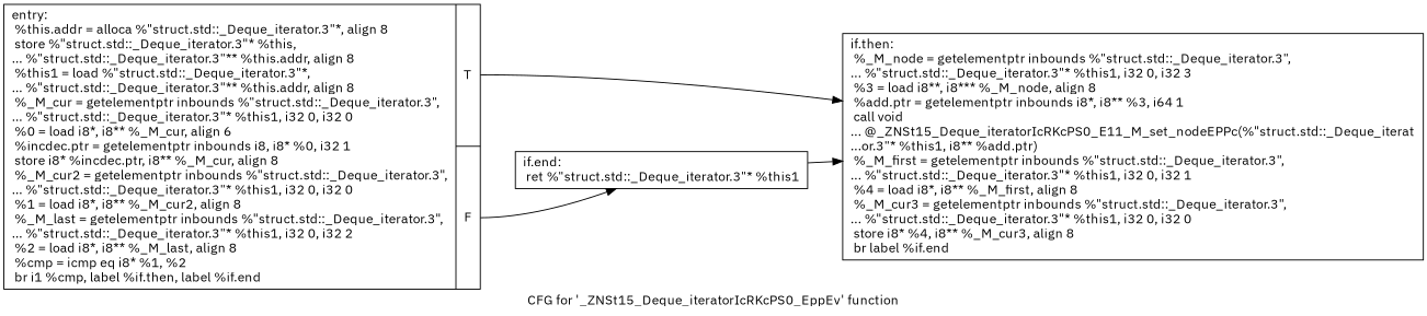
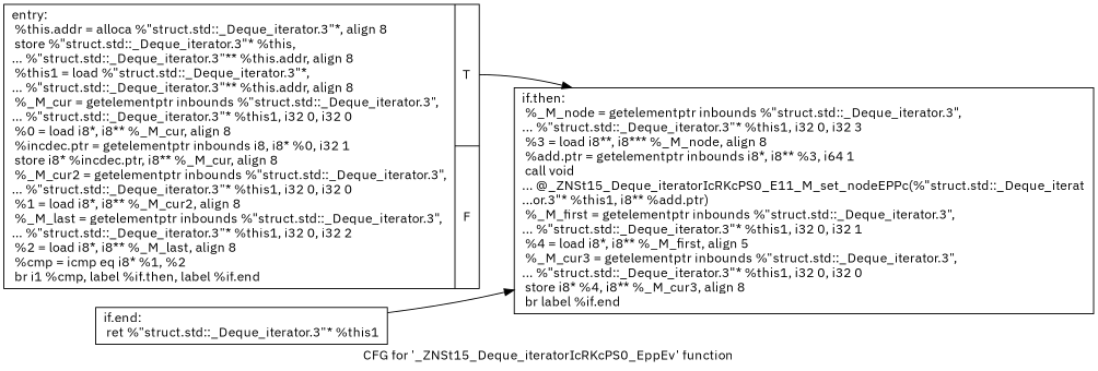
  digraph {
    fontname="IBM Plex Sans"
    label="CFG for '_ZNSt15_Deque_iteratorIcRKcPS0_EppEv' function"
    rankdir=LR
    node [fontname="IBM Plex Sans" shape=record]
    edge [fontname="IBM Plex Sans"]
-   n1 [label="{entry:\l  %this.addr = alloca %\"struct.std::_Deque_iterator.3\"*, align 8\l  store %\"struct.std::_Deque_iterator.3\"* %this,\l... %\"struct.std::_Deque_iterator.3\"** %this.addr, align 8\l  %this1 = load %\"struct.std::_Deque_iterator.3\"*,\l... %\"struct.std::_Deque_iterator.3\"** %this.addr, align 8\l  %_M_cur = getelementptr inbounds %\"struct.std::_Deque_iterator.3\",\l... %\"struct.std::_Deque_iterator.3\"* %this1, i32 0, i32 0\l  %0 = load i8*, i8** %_M_cur, align 6\l  %incdec.ptr = getelementptr inbounds i8, i8* %0, i32 1\l  store i8* %incdec.ptr, i8** %_M_cur, align 8\l  %_M_cur2 = getelementptr inbounds %\"struct.std::_Deque_iterator.3\",\l... %\"struct.std::_Deque_iterator.3\"* %this1, i32 0, i32 0\l  %1 = load i8*, i8** %_M_cur2, align 8\l  %_M_last = getelementptr inbounds %\"struct.std::_Deque_iterator.3\",\l... %\"struct.std::_Deque_iterator.3\"* %this1, i32 0, i32 2\l  %2 = load i8*, i8** %_M_last, align 8\l  %cmp = icmp eq i8* %1, %2\l  br i1 %cmp, label %if.then, label %if.end\l|{<s0>T|<s1>F}}"]
-   n2 [label="{if.then:                                          \l  %_M_node = getelementptr inbounds %\"struct.std::_Deque_iterator.3\",\l... %\"struct.std::_Deque_iterator.3\"* %this1, i32 0, i32 3\l  %3 = load i8**, i8*** %_M_node, align 8\l  %add.ptr = getelementptr inbounds i8*, i8** %3, i64 1\l  call void\l... @_ZNSt15_Deque_iteratorIcRKcPS0_E11_M_set_nodeEPPc(%\"struct.std::_Deque_iterat\l...or.3\"* %this1, i8** %add.ptr)\l  %_M_first = getelementptr inbounds %\"struct.std::_Deque_iterator.3\",\l... %\"struct.std::_Deque_iterator.3\"* %this1, i32 0, i32 1\l  %4 = load i8*, i8** %_M_first, align 8\l  %_M_cur3 = getelementptr inbounds %\"struct.std::_Deque_iterator.3\",\l... %\"struct.std::_Deque_iterator.3\"* %this1, i32 0, i32 0\l  store i8* %4, i8** %_M_cur3, align 8\l  br label %if.end\l}"]
+   n1 [label="{entry:\l  %this.addr = alloca %\"struct.std::_Deque_iterator.3\"*, align 8\l  store %\"struct.std::_Deque_iterator.3\"* %this,\l... %\"struct.std::_Deque_iterator.3\"** %this.addr, align 8\l  %this1 = load %\"struct.std::_Deque_iterator.3\"*,\l... %\"struct.std::_Deque_iterator.3\"** %this.addr, align 8\l  %_M_cur = getelementptr inbounds %\"struct.std::_Deque_iterator.3\",\l... %\"struct.std::_Deque_iterator.3\"* %this1, i32 0, i32 0\l  %0 = load i8*, i8** %_M_cur, align 8\l  %incdec.ptr = getelementptr inbounds i8, i8* %0, i32 1\l  store i8* %incdec.ptr, i8** %_M_cur, align 8\l  %_M_cur2 = getelementptr inbounds %\"struct.std::_Deque_iterator.3\",\l... %\"struct.std::_Deque_iterator.3\"* %this1, i32 0, i32 0\l  %1 = load i8*, i8** %_M_cur2, align 8\l  %_M_last = getelementptr inbounds %\"struct.std::_Deque_iterator.3\",\l... %\"struct.std::_Deque_iterator.3\"* %this1, i32 0, i32 2\l  %2 = load i8*, i8** %_M_last, align 8\l  %cmp = icmp eq i8* %1, %2\l  br i1 %cmp, label %if.then, label %if.end\l|{<s0>T|<s1>F}}"]
+   n2 [label="{if.then:                                          \l  %_M_node = getelementptr inbounds %\"struct.std::_Deque_iterator.3\",\l... %\"struct.std::_Deque_iterator.3\"* %this1, i32 0, i32 3\l  %3 = load i8**, i8*** %_M_node, align 8\l  %add.ptr = getelementptr inbounds i8*, i8** %3, i64 1\l  call void\l... @_ZNSt15_Deque_iteratorIcRKcPS0_E11_M_set_nodeEPPc(%\"struct.std::_Deque_iterat\l...or.3\"* %this1, i8** %add.ptr)\l  %_M_first = getelementptr inbounds %\"struct.std::_Deque_iterator.3\",\l... %\"struct.std::_Deque_iterator.3\"* %this1, i32 0, i32 1\l  %4 = load i8*, i8** %_M_first, align 5\l  %_M_cur3 = getelementptr inbounds %\"struct.std::_Deque_iterator.3\",\l... %\"struct.std::_Deque_iterator.3\"* %this1, i32 0, i32 0\l  store i8* %4, i8** %_M_cur3, align 8\l  br label %if.end\l}"]
    n3 [label="{if.end:                                           \l  ret %\"struct.std::_Deque_iterator.3\"* %this1\l}"]
    n1 -> n2 [tailport=s0]
-   n1 -> n3 [tailport=s1]
    n3 -> n2
  }
